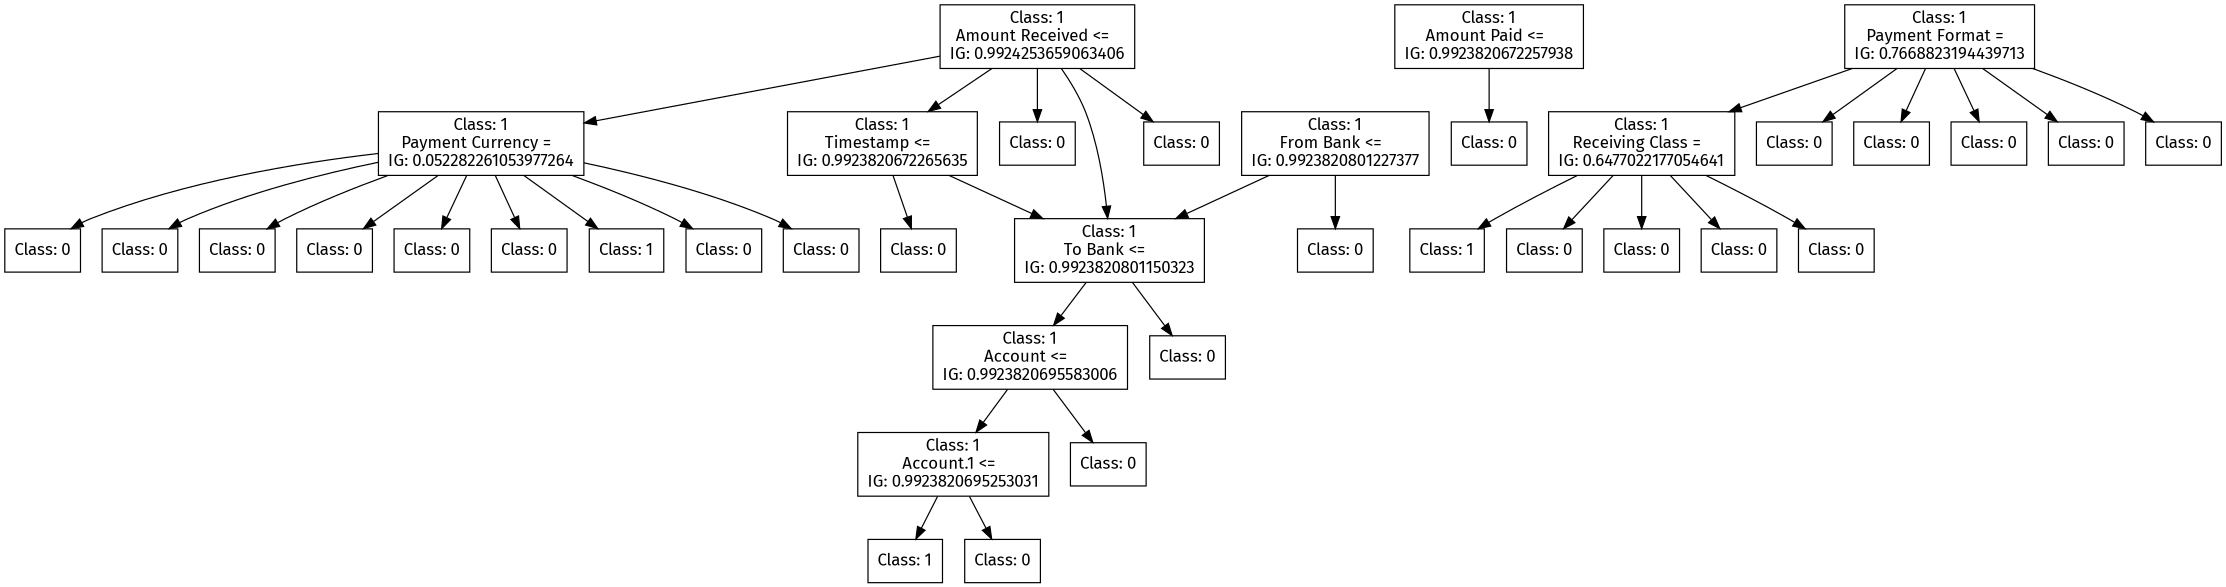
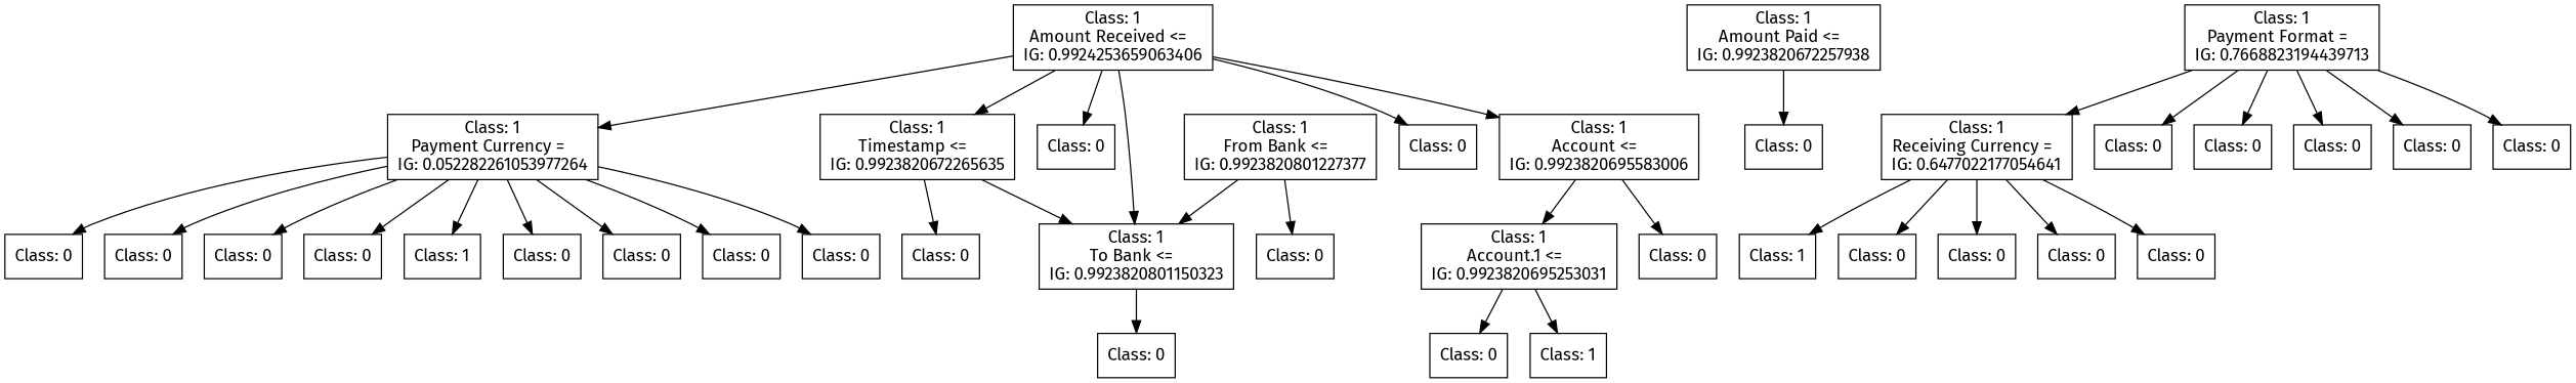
  digraph {
    fontname="Fira Sans"
    rankdir=TD
    node [fontname="Fira Sans" shape=box]
    edge [fontname="Fira Sans"]
    n1 [label="Class: 1\nAmount Received <=  \nIG: 0.9924253659063406"]
    n2 [label="Class: 0\n"]
    n3 [label="Class: 1\nTimestamp <=  \nIG: 0.9923820672265635"]
    n4 [label="Class: 1\nPayment Currency =  \nIG: 0.052282261053977264"]
    n5 [label="Class: 0\n"]
    n6 [label="Class: 1\nTo Bank <=  \nIG: 0.9923820801150323"]
    n7 [label="Class: 1\nFrom Bank <=  \nIG: 0.9923820801227377"]
    n8 [label="Class: 0\n"]
    n9 [label="Class: 0\n"]
    n10 [label="Class: 1\n"]
    n11 [label="Class: 0\n"]
    n12 [label="Class: 0\n"]
    n13 [label="Class: 0\n"]
    n14 [label="Class: 0\n"]
    n15 [label="Class: 0\n"]
    n16 [label="Class: 0\n"]
    n17 [label="Class: 0\n"]
    n18 [label="Class: 0\n"]
    n19 [label="Class: 1\nAccount <=  \nIG: 0.9923820695583006"]
    n20 [label="Class: 0\n"]
    n21 [label="Class: 1\nAccount.1 <=  \nIG: 0.9923820695253031"]
    n22 [label="Class: 0\n"]
    n23 [label="Class: 1\n"]
    n24 [label="Class: 0\n"]
    n25 [label="Class: 1\nAmount Paid <=  \nIG: 0.9923820672257938"]
    n26 [label="Class: 0\n"]
    n27 [label="Class: 1\nPayment Format =  \nIG: 0.7668823194439713"]
-   n28 [label="Class: 1\nReceiving Class =  \nIG: 0.6477022177054641"]
+   n28 [label="Class: 1\nReceiving Currency =  \nIG: 0.6477022177054641"]
    n29 [label="Class: 0\n"]
    n30 [label="Class: 0\n"]
    n31 [label="Class: 0\n"]
    n32 [label="Class: 0\n"]
    n33 [label="Class: 0\n"]
    n34 [label="Class: 1\n"]
    n35 [label="Class: 0\n"]
    n36 [label="Class: 0\n"]
    n37 [label="Class: 0\n"]
    n38 [label="Class: 0\n"]
    n1 -> n2
    n1 -> n3
    n1 -> n4
    n1 -> n5
    n1 -> n6
    n3 -> n6
    n3 -> n9
    n4 -> n10
    n4 -> n11
    n4 -> n12
    n4 -> n13
    n4 -> n14
    n4 -> n15
    n4 -> n16
    n4 -> n17
    n4 -> n18
-   n6 -> n19
+   n1 -> n19
    n6 -> n20
    n7 -> n6
    n7 -> n8
    n19 -> n21
    n19 -> n22
    n21 -> n23
    n21 -> n24
    n25 -> n26
    n27 -> n28
    n27 -> n29
    n27 -> n30
    n27 -> n31
    n27 -> n32
    n27 -> n33
    n28 -> n34
    n28 -> n35
    n28 -> n36
    n28 -> n37
    n28 -> n38
  }
